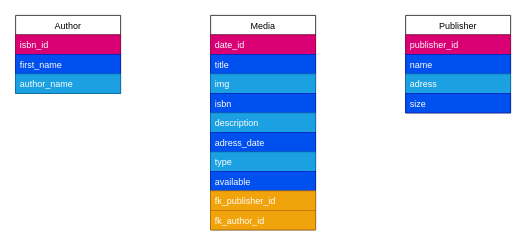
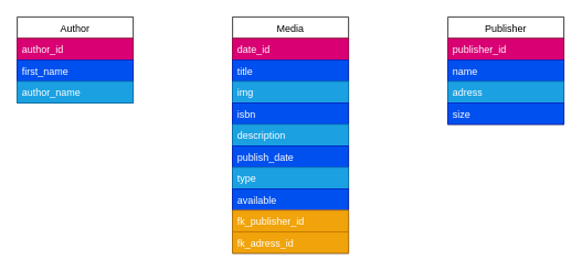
  <mxCell id="0" />
  <mxCell id="1" parent="0" />
  <mxCell id="2" value="Author" style="swimlane;fontStyle=0;childLayout=stackLayout;horizontal=1;startSize=26;horizontalStack=0;resizeParent=1;resizeParentMax=0;resizeLast=0;collapsible=1;marginBottom=0;" vertex="1" parent="1"><mxGeometry x="20" y="20" width="140" height="104" as="geometry" /></mxCell>
- <mxCell id="3" value="isbn_id" style="text;strokeColor=#A50040;fillColor=#d80073;align=left;verticalAlign=top;spacingLeft=4;spacingRight=4;overflow=hidden;rotatable=0;points=[[0,0.5],[1,0.5]];portConstraint=eastwest;fontColor=#ffffff;" vertex="1" parent="2"><mxGeometry y="26" width="140" height="26" as="geometry" /></mxCell>
+ <mxCell id="3" value="author_id" style="text;strokeColor=#A50040;fillColor=#d80073;align=left;verticalAlign=top;spacingLeft=4;spacingRight=4;overflow=hidden;rotatable=0;points=[[0,0.5],[1,0.5]];portConstraint=eastwest;fontColor=#ffffff;" vertex="1" parent="2"><mxGeometry y="26" width="140" height="26" as="geometry" /></mxCell>
  <mxCell id="4" value="first_name" style="text;strokeColor=#001DBC;fillColor=#0050ef;align=left;verticalAlign=top;spacingLeft=4;spacingRight=4;overflow=hidden;rotatable=0;points=[[0,0.5],[1,0.5]];portConstraint=eastwest;fontColor=#ffffff;" vertex="1" parent="2"><mxGeometry y="52" width="140" height="26" as="geometry" /></mxCell>
  <mxCell id="5" value="author_name" style="text;strokeColor=#006EAF;fillColor=#1ba1e2;align=left;verticalAlign=top;spacingLeft=4;spacingRight=4;overflow=hidden;rotatable=0;points=[[0,0.5],[1,0.5]];portConstraint=eastwest;fontColor=#ffffff;" vertex="1" parent="2"><mxGeometry y="78" width="140" height="26" as="geometry" /></mxCell>
  <mxCell id="6" value="Media" style="swimlane;fontStyle=0;childLayout=stackLayout;horizontal=1;startSize=26;horizontalStack=0;resizeParent=1;resizeParentMax=0;resizeLast=0;collapsible=1;marginBottom=0;" vertex="1" parent="1"><mxGeometry x="280" y="20" width="140" height="286" as="geometry" /></mxCell>
  <mxCell id="7" value="date_id" style="text;strokeColor=#A50040;fillColor=#d80073;align=left;verticalAlign=top;spacingLeft=4;spacingRight=4;overflow=hidden;rotatable=0;points=[[0,0.5],[1,0.5]];portConstraint=eastwest;fontColor=#ffffff;" vertex="1" parent="6"><mxGeometry y="26" width="140" height="26" as="geometry" /></mxCell>
  <mxCell id="8" value="title" style="text;strokeColor=#001DBC;fillColor=#0050ef;align=left;verticalAlign=top;spacingLeft=4;spacingRight=4;overflow=hidden;rotatable=0;points=[[0,0.5],[1,0.5]];portConstraint=eastwest;fontColor=#ffffff;" vertex="1" parent="6"><mxGeometry y="52" width="140" height="26" as="geometry" /></mxCell>
  <mxCell id="9" value="img" style="text;strokeColor=#006EAF;fillColor=#1ba1e2;align=left;verticalAlign=top;spacingLeft=4;spacingRight=4;overflow=hidden;rotatable=0;points=[[0,0.5],[1,0.5]];portConstraint=eastwest;fontColor=#ffffff;" vertex="1" parent="6"><mxGeometry y="78" width="140" height="26" as="geometry" /></mxCell>
  <mxCell id="10" value="isbn" style="text;strokeColor=#001DBC;fillColor=#0050ef;align=left;verticalAlign=top;spacingLeft=4;spacingRight=4;overflow=hidden;rotatable=0;points=[[0,0.5],[1,0.5]];portConstraint=eastwest;fontColor=#ffffff;" vertex="1" parent="6"><mxGeometry y="104" width="140" height="26" as="geometry" /></mxCell>
  <mxCell id="11" value="description" style="text;strokeColor=#006EAF;fillColor=#1ba1e2;align=left;verticalAlign=top;spacingLeft=4;spacingRight=4;overflow=hidden;rotatable=0;points=[[0,0.5],[1,0.5]];portConstraint=eastwest;fontColor=#ffffff;" vertex="1" parent="6"><mxGeometry y="130" width="140" height="26" as="geometry" /></mxCell>
- <mxCell id="12" value="adress_date" style="text;strokeColor=#001DBC;fillColor=#0050ef;align=left;verticalAlign=top;spacingLeft=4;spacingRight=4;overflow=hidden;rotatable=0;points=[[0,0.5],[1,0.5]];portConstraint=eastwest;fontColor=#ffffff;" vertex="1" parent="6"><mxGeometry y="156" width="140" height="26" as="geometry" /></mxCell>
+ <mxCell id="12" value="publish_date" style="text;strokeColor=#001DBC;fillColor=#0050ef;align=left;verticalAlign=top;spacingLeft=4;spacingRight=4;overflow=hidden;rotatable=0;points=[[0,0.5],[1,0.5]];portConstraint=eastwest;fontColor=#ffffff;" vertex="1" parent="6"><mxGeometry y="156" width="140" height="26" as="geometry" /></mxCell>
  <mxCell id="13" value="type" style="text;strokeColor=#006EAF;fillColor=#1ba1e2;align=left;verticalAlign=top;spacingLeft=4;spacingRight=4;overflow=hidden;rotatable=0;points=[[0,0.5],[1,0.5]];portConstraint=eastwest;fontColor=#ffffff;" vertex="1" parent="6"><mxGeometry y="182" width="140" height="26" as="geometry" /></mxCell>
  <mxCell id="14" value="available" style="text;strokeColor=#001DBC;fillColor=#0050ef;align=left;verticalAlign=top;spacingLeft=4;spacingRight=4;overflow=hidden;rotatable=0;points=[[0,0.5],[1,0.5]];portConstraint=eastwest;fontColor=#ffffff;" vertex="1" parent="6"><mxGeometry y="208" width="140" height="26" as="geometry" /></mxCell>
  <mxCell id="15" value="fk_publisher_id" style="text;strokeColor=#BD7000;fillColor=#f0a30a;align=left;verticalAlign=top;spacingLeft=4;spacingRight=4;overflow=hidden;rotatable=0;points=[[0,0.5],[1,0.5]];portConstraint=eastwest;fontColor=#ffffff;" vertex="1" parent="6"><mxGeometry y="234" width="140" height="26" as="geometry" /></mxCell>
- <mxCell id="16" value="fk_author_id" style="text;strokeColor=#BD7000;fillColor=#f0a30a;align=left;verticalAlign=top;spacingLeft=4;spacingRight=4;overflow=hidden;rotatable=0;points=[[0,0.5],[1,0.5]];portConstraint=eastwest;fontColor=#ffffff;" vertex="1" parent="6"><mxGeometry y="260" width="140" height="26" as="geometry" /></mxCell>
+ <mxCell id="16" value="fk_adress_id" style="text;strokeColor=#BD7000;fillColor=#f0a30a;align=left;verticalAlign=top;spacingLeft=4;spacingRight=4;overflow=hidden;rotatable=0;points=[[0,0.5],[1,0.5]];portConstraint=eastwest;fontColor=#ffffff;" vertex="1" parent="6"><mxGeometry y="260" width="140" height="26" as="geometry" /></mxCell>
  <mxCell id="17" value="Publisher" style="swimlane;fontStyle=0;childLayout=stackLayout;horizontal=1;startSize=26;horizontalStack=0;resizeParent=1;resizeParentMax=0;resizeLast=0;collapsible=1;marginBottom=0;" vertex="1" parent="1"><mxGeometry x="540" y="20" width="140" height="130" as="geometry" /></mxCell>
  <mxCell id="18" value="publisher_id" style="text;strokeColor=#A50040;fillColor=#d80073;align=left;verticalAlign=top;spacingLeft=4;spacingRight=4;overflow=hidden;rotatable=0;points=[[0,0.5],[1,0.5]];portConstraint=eastwest;fontColor=#ffffff;" vertex="1" parent="17"><mxGeometry y="26" width="140" height="26" as="geometry" /></mxCell>
  <mxCell id="19" value="name" style="text;strokeColor=#001DBC;fillColor=#0050ef;align=left;verticalAlign=top;spacingLeft=4;spacingRight=4;overflow=hidden;rotatable=0;points=[[0,0.5],[1,0.5]];portConstraint=eastwest;fontColor=#ffffff;" vertex="1" parent="17"><mxGeometry y="52" width="140" height="26" as="geometry" /></mxCell>
  <mxCell id="20" value="adress" style="text;strokeColor=#006EAF;fillColor=#1ba1e2;align=left;verticalAlign=top;spacingLeft=4;spacingRight=4;overflow=hidden;rotatable=0;points=[[0,0.5],[1,0.5]];portConstraint=eastwest;fontColor=#ffffff;" vertex="1" parent="17"><mxGeometry y="78" width="140" height="26" as="geometry" /></mxCell>
  <mxCell id="21" value="size" style="text;strokeColor=#001DBC;fillColor=#0050ef;align=left;verticalAlign=top;spacingLeft=4;spacingRight=4;overflow=hidden;rotatable=0;points=[[0,0.5],[1,0.5]];portConstraint=eastwest;fontColor=#ffffff;" vertex="1" parent="17"><mxGeometry y="104" width="140" height="26" as="geometry" /></mxCell>
